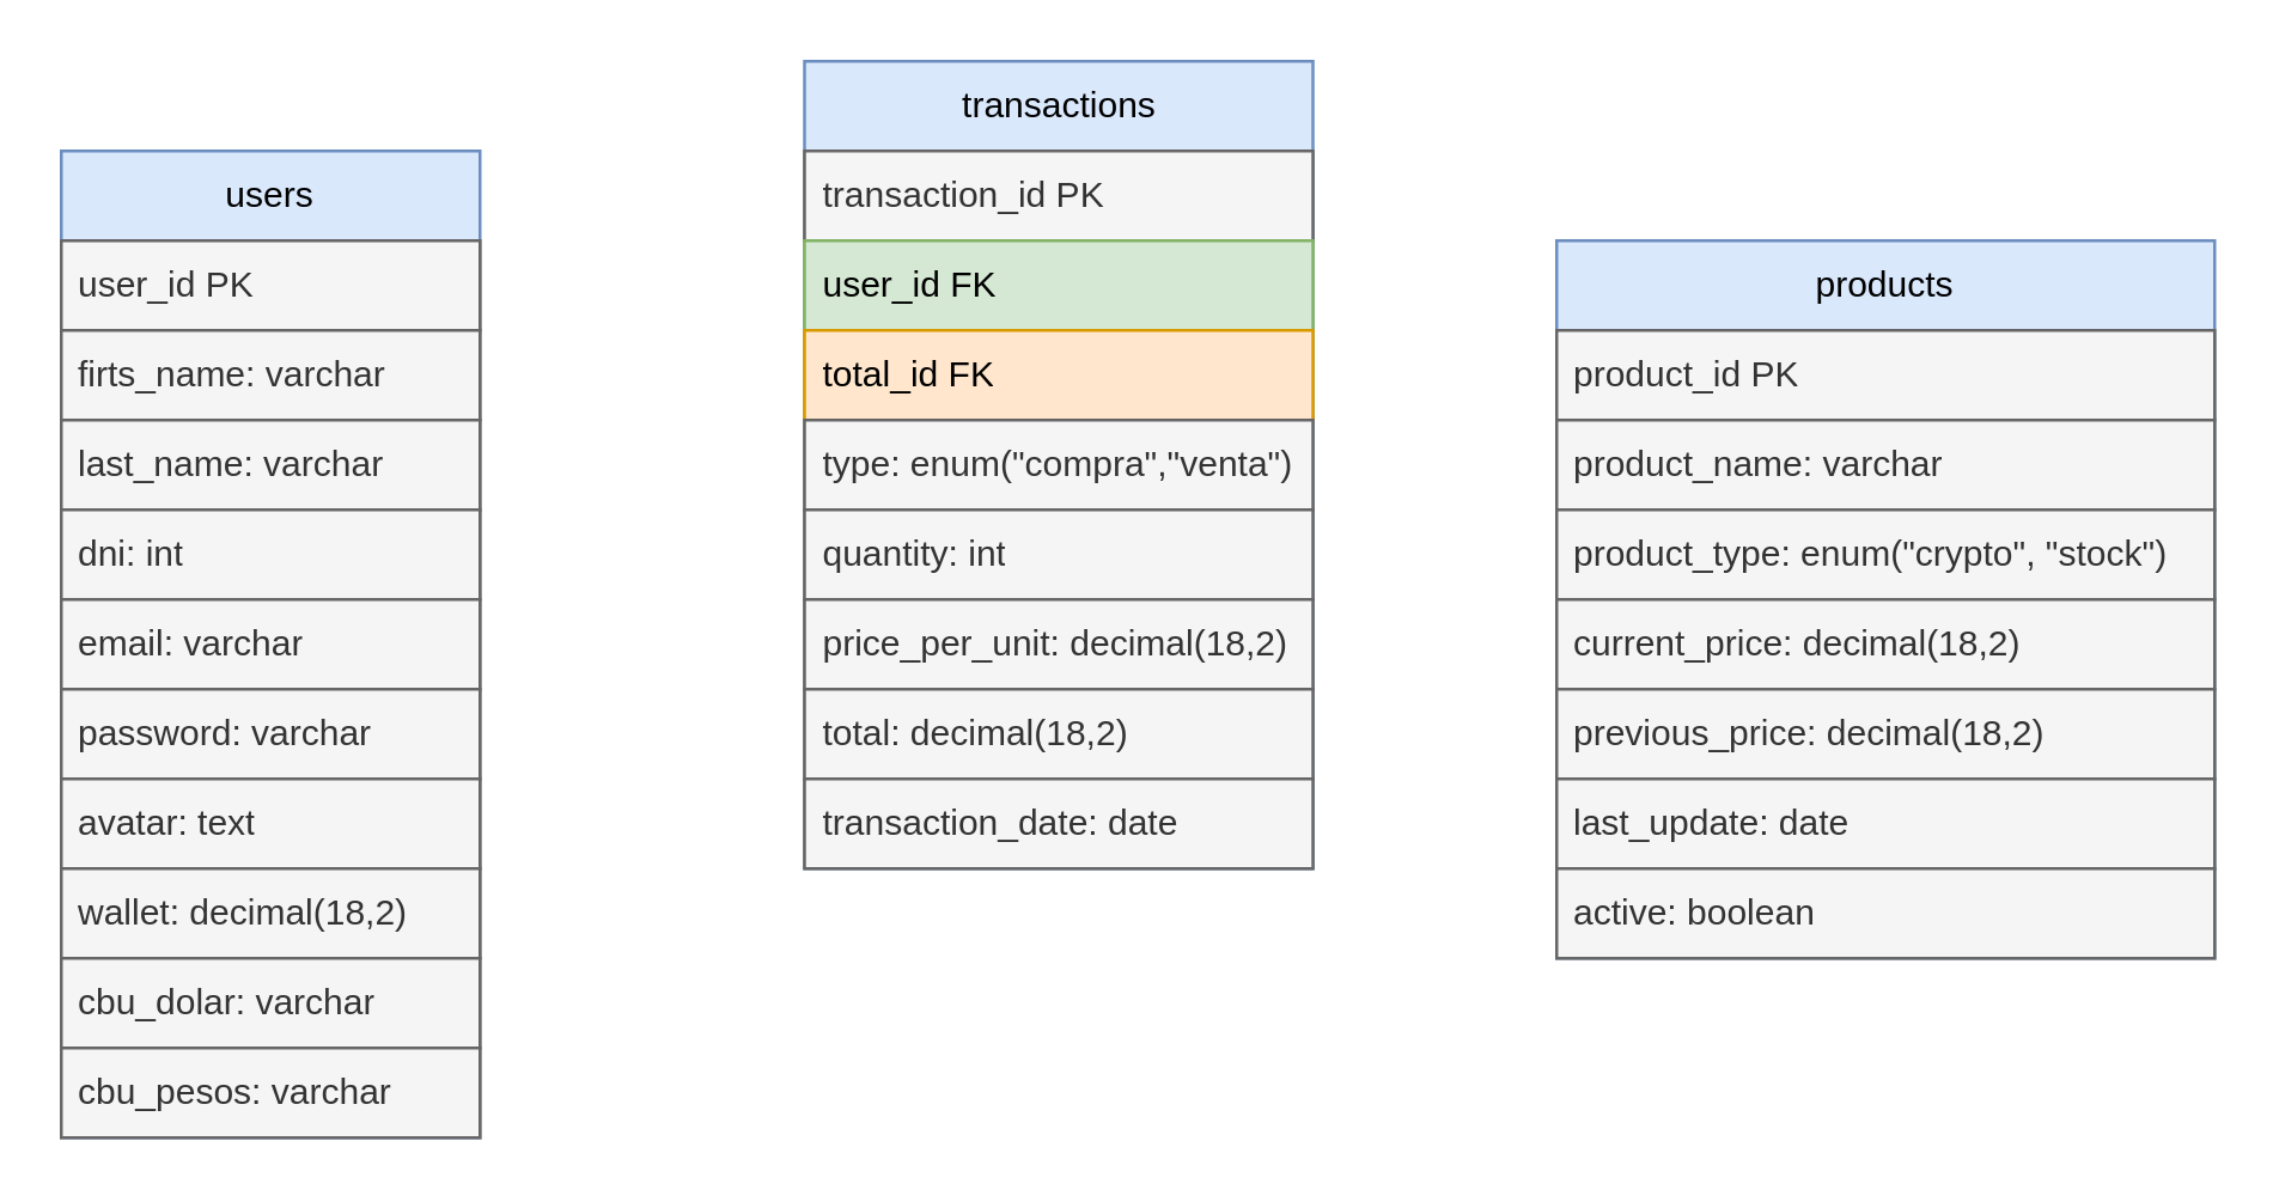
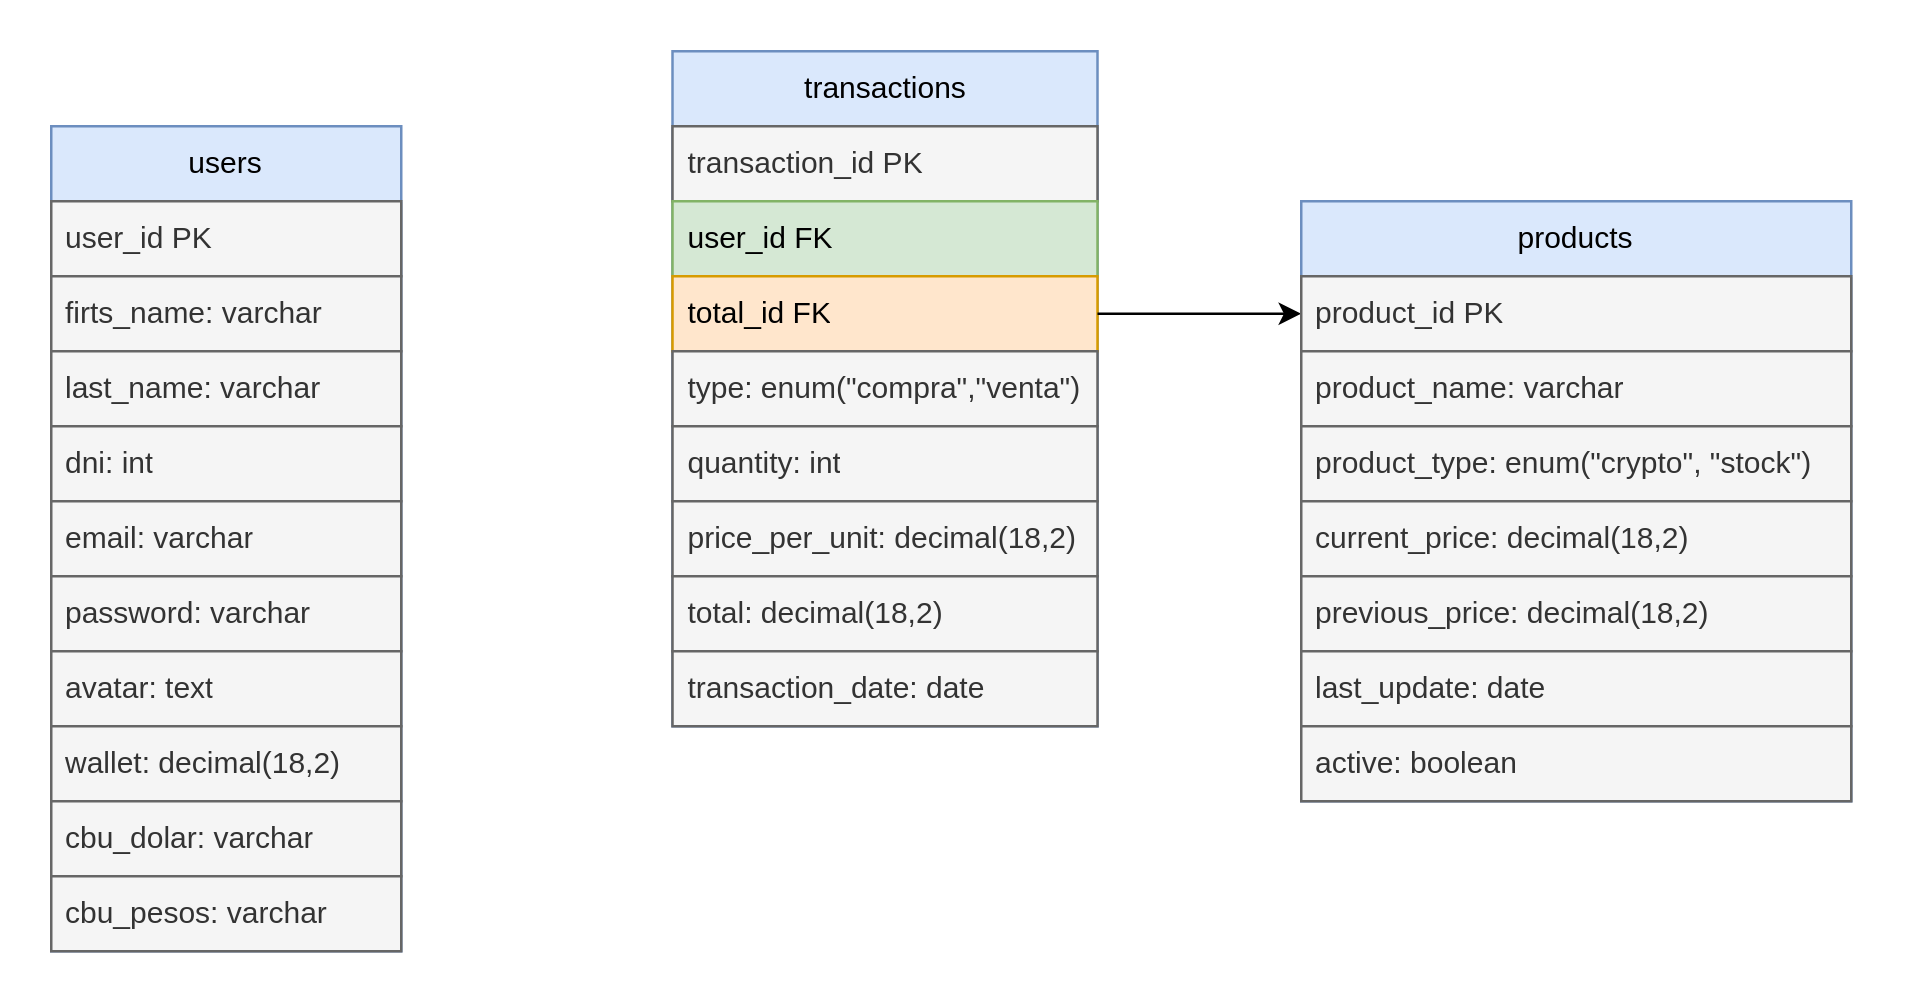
  <mxCell id="0" />
  <mxCell id="1" parent="0" />
  <mxCell id="2" value="users" style="swimlane;fontStyle=0;childLayout=stackLayout;horizontal=1;startSize=30;horizontalStack=0;resizeParent=1;resizeParentMax=0;resizeLast=0;collapsible=1;marginBottom=0;whiteSpace=wrap;html=1;fillColor=#dae8fc;strokeColor=#6c8ebf;" vertex="1" parent="1"><mxGeometry x="20" y="50" width="140" height="330" as="geometry" /></mxCell>
  <mxCell id="3" value="user_id PK" style="text;align=left;verticalAlign=middle;spacingLeft=4;spacingRight=4;overflow=hidden;points=[[0,0.5],[1,0.5]];portConstraint=eastwest;rotatable=0;whiteSpace=wrap;html=1;fillColor=#f5f5f5;fontColor=#333333;strokeColor=#666666;" vertex="1" parent="2"><mxGeometry y="30" width="140" height="30" as="geometry" /></mxCell>
  <mxCell id="4" value="firts_name: varchar&amp;nbsp;" style="text;strokeColor=#666666;fillColor=#f5f5f5;align=left;verticalAlign=middle;spacingLeft=4;spacingRight=4;overflow=hidden;points=[[0,0.5],[1,0.5]];portConstraint=eastwest;rotatable=0;whiteSpace=wrap;html=1;fontColor=#333333;" vertex="1" parent="2"><mxGeometry y="60" width="140" height="30" as="geometry" /></mxCell>
  <mxCell id="5" value="last_name: varchar" style="text;strokeColor=#666666;fillColor=#f5f5f5;align=left;verticalAlign=middle;spacingLeft=4;spacingRight=4;overflow=hidden;points=[[0,0.5],[1,0.5]];portConstraint=eastwest;rotatable=0;whiteSpace=wrap;html=1;fontColor=#333333;" vertex="1" parent="2"><mxGeometry y="90" width="140" height="30" as="geometry" /></mxCell>
  <mxCell id="6" value="dni: int" style="text;strokeColor=#666666;fillColor=#f5f5f5;align=left;verticalAlign=middle;spacingLeft=4;spacingRight=4;overflow=hidden;points=[[0,0.5],[1,0.5]];portConstraint=eastwest;rotatable=0;whiteSpace=wrap;html=1;fontColor=#333333;" vertex="1" parent="2"><mxGeometry y="120" width="140" height="30" as="geometry" /></mxCell>
  <mxCell id="7" value="email: varchar" style="text;strokeColor=#666666;fillColor=#f5f5f5;align=left;verticalAlign=middle;spacingLeft=4;spacingRight=4;overflow=hidden;points=[[0,0.5],[1,0.5]];portConstraint=eastwest;rotatable=0;whiteSpace=wrap;html=1;fontColor=#333333;" vertex="1" parent="2"><mxGeometry y="150" width="140" height="30" as="geometry" /></mxCell>
  <mxCell id="8" value="password: varchar" style="text;strokeColor=#666666;fillColor=#f5f5f5;align=left;verticalAlign=middle;spacingLeft=4;spacingRight=4;overflow=hidden;points=[[0,0.5],[1,0.5]];portConstraint=eastwest;rotatable=0;whiteSpace=wrap;html=1;fontColor=#333333;" vertex="1" parent="2"><mxGeometry y="180" width="140" height="30" as="geometry" /></mxCell>
  <mxCell id="9" value="avatar: text" style="text;strokeColor=#666666;fillColor=#f5f5f5;align=left;verticalAlign=middle;spacingLeft=4;spacingRight=4;overflow=hidden;points=[[0,0.5],[1,0.5]];portConstraint=eastwest;rotatable=0;whiteSpace=wrap;html=1;fontColor=#333333;" vertex="1" parent="2"><mxGeometry y="210" width="140" height="30" as="geometry" /></mxCell>
  <mxCell id="10" value="wallet: decimal(18,2)" style="text;strokeColor=#666666;fillColor=#f5f5f5;align=left;verticalAlign=middle;spacingLeft=4;spacingRight=4;overflow=hidden;points=[[0,0.5],[1,0.5]];portConstraint=eastwest;rotatable=0;whiteSpace=wrap;html=1;fontColor=#333333;" vertex="1" parent="2"><mxGeometry y="240" width="140" height="30" as="geometry" /></mxCell>
  <mxCell id="11" value="cbu_dolar: varchar" style="text;strokeColor=#666666;fillColor=#f5f5f5;align=left;verticalAlign=middle;spacingLeft=4;spacingRight=4;overflow=hidden;points=[[0,0.5],[1,0.5]];portConstraint=eastwest;rotatable=0;whiteSpace=wrap;html=1;fontColor=#333333;" vertex="1" parent="2"><mxGeometry y="270" width="140" height="30" as="geometry" /></mxCell>
  <mxCell id="12" value="cbu_pesos: varchar" style="text;strokeColor=#666666;fillColor=#f5f5f5;align=left;verticalAlign=middle;spacingLeft=4;spacingRight=4;overflow=hidden;points=[[0,0.5],[1,0.5]];portConstraint=eastwest;rotatable=0;whiteSpace=wrap;html=1;fontColor=#333333;" vertex="1" parent="2"><mxGeometry y="300" width="140" height="30" as="geometry" /></mxCell>
  <mxCell id="13" value="transactions" style="swimlane;fontStyle=0;childLayout=stackLayout;horizontal=1;startSize=30;horizontalStack=0;resizeParent=1;resizeParentMax=0;resizeLast=0;collapsible=1;marginBottom=0;whiteSpace=wrap;html=1;glass=0;rounded=0;labelBackgroundColor=none;fillColor=#dae8fc;strokeColor=#6c8ebf;" vertex="1" parent="1"><mxGeometry x="268.5" y="20" width="170" height="270" as="geometry" /></mxCell>
  <mxCell id="14" value="transaction_id PK" style="text;strokeColor=#666666;fillColor=#f5f5f5;align=left;verticalAlign=middle;spacingLeft=4;spacingRight=4;overflow=hidden;points=[[0,0.5],[1,0.5]];portConstraint=eastwest;rotatable=0;whiteSpace=wrap;html=1;fontColor=#333333;" vertex="1" parent="13"><mxGeometry y="30" width="170" height="30" as="geometry" /></mxCell>
  <mxCell id="15" value="user_id FK" style="text;strokeColor=#82b366;fillColor=#d5e8d4;align=left;verticalAlign=middle;spacingLeft=4;spacingRight=4;overflow=hidden;points=[[0,0.5],[1,0.5]];portConstraint=eastwest;rotatable=0;whiteSpace=wrap;html=1;" vertex="1" parent="13"><mxGeometry y="60" width="170" height="30" as="geometry" /></mxCell>
  <mxCell id="16" value="total_id FK" style="text;strokeColor=#d79b00;fillColor=#ffe6cc;align=left;verticalAlign=middle;spacingLeft=4;spacingRight=4;overflow=hidden;points=[[0,0.5],[1,0.5]];portConstraint=eastwest;rotatable=0;whiteSpace=wrap;html=1;" vertex="1" parent="13"><mxGeometry y="90" width="170" height="30" as="geometry" /></mxCell>
  <mxCell id="17" value="type: enum(&quot;compra&quot;,&quot;venta&quot;)" style="text;strokeColor=#666666;fillColor=#f5f5f5;align=left;verticalAlign=middle;spacingLeft=4;spacingRight=4;overflow=hidden;points=[[0,0.5],[1,0.5]];portConstraint=eastwest;rotatable=0;whiteSpace=wrap;html=1;fontColor=#333333;" vertex="1" parent="13"><mxGeometry y="120" width="170" height="30" as="geometry" /></mxCell>
  <mxCell id="18" value="quantity: int" style="text;strokeColor=#666666;fillColor=#f5f5f5;align=left;verticalAlign=middle;spacingLeft=4;spacingRight=4;overflow=hidden;points=[[0,0.5],[1,0.5]];portConstraint=eastwest;rotatable=0;whiteSpace=wrap;html=1;fontColor=#333333;" vertex="1" parent="13"><mxGeometry y="150" width="170" height="30" as="geometry" /></mxCell>
  <mxCell id="19" value="price_per_unit: decimal(18,2)" style="text;strokeColor=#666666;fillColor=#f5f5f5;align=left;verticalAlign=middle;spacingLeft=4;spacingRight=4;overflow=hidden;points=[[0,0.5],[1,0.5]];portConstraint=eastwest;rotatable=0;whiteSpace=wrap;html=1;fontColor=#333333;" vertex="1" parent="13"><mxGeometry y="180" width="170" height="30" as="geometry" /></mxCell>
  <mxCell id="20" value="total: decimal(18,2)" style="text;strokeColor=#666666;fillColor=#f5f5f5;align=left;verticalAlign=middle;spacingLeft=4;spacingRight=4;overflow=hidden;points=[[0,0.5],[1,0.5]];portConstraint=eastwest;rotatable=0;whiteSpace=wrap;html=1;fontColor=#333333;" vertex="1" parent="13"><mxGeometry y="210" width="170" height="30" as="geometry" /></mxCell>
  <mxCell id="21" value="transaction_date: date" style="text;strokeColor=#666666;fillColor=#f5f5f5;align=left;verticalAlign=middle;spacingLeft=4;spacingRight=4;overflow=hidden;points=[[0,0.5],[1,0.5]];portConstraint=eastwest;rotatable=0;whiteSpace=wrap;html=1;fontColor=#333333;" vertex="1" parent="13"><mxGeometry y="240" width="170" height="30" as="geometry" /></mxCell>
+ <mxCell id="22" style="edgeStyle=orthogonalEdgeStyle;rounded=0;orthogonalLoop=1;jettySize=auto;html=1;exitX=1;exitY=0.5;exitDx=0;exitDy=0;entryX=0;entryY=0.5;entryDx=0;entryDy=0;" edge="1" parent="1" source="16" target="24"><mxGeometry relative="1" as="geometry"><mxPoint x="580" y="90" as="sourcePoint" /><mxPoint x="520" y="135" as="targetPoint" /></mxGeometry></mxCell>
  <mxCell id="23" value="products" style="swimlane;fontStyle=0;childLayout=stackLayout;horizontal=1;startSize=30;horizontalStack=0;resizeParent=1;resizeParentMax=0;resizeLast=0;collapsible=1;marginBottom=0;whiteSpace=wrap;html=1;fillColor=#dae8fc;strokeColor=#6c8ebf;" vertex="1" parent="1"><mxGeometry x="520" y="80" width="220" height="240" as="geometry" /></mxCell>
  <mxCell id="24" value="product_id PK" style="text;strokeColor=#666666;fillColor=#f5f5f5;align=left;verticalAlign=middle;spacingLeft=4;spacingRight=4;overflow=hidden;points=[[0,0.5],[1,0.5]];portConstraint=eastwest;rotatable=0;whiteSpace=wrap;html=1;fontColor=#333333;" vertex="1" parent="23"><mxGeometry y="30" width="220" height="30" as="geometry" /></mxCell>
  <mxCell id="25" value="product_name: varchar&amp;nbsp;" style="text;strokeColor=#666666;fillColor=#f5f5f5;align=left;verticalAlign=middle;spacingLeft=4;spacingRight=4;overflow=hidden;points=[[0,0.5],[1,0.5]];portConstraint=eastwest;rotatable=0;whiteSpace=wrap;html=1;fontColor=#333333;" vertex="1" parent="23"><mxGeometry y="60" width="220" height="30" as="geometry" /></mxCell>
  <mxCell id="26" value="product_type: enum(&quot;crypto&quot;, &quot;stock&quot;)&amp;nbsp;" style="text;strokeColor=#666666;fillColor=#f5f5f5;align=left;verticalAlign=middle;spacingLeft=4;spacingRight=4;overflow=hidden;points=[[0,0.5],[1,0.5]];portConstraint=eastwest;rotatable=0;whiteSpace=wrap;html=1;fontColor=#333333;" vertex="1" parent="23"><mxGeometry y="90" width="220" height="30" as="geometry" /></mxCell>
  <mxCell id="27" value="current_price:&amp;nbsp;&lt;span style=&quot;color: rgb(51, 51, 51);&quot;&gt;decimal(18,2)&lt;/span&gt;" style="text;strokeColor=#666666;fillColor=#f5f5f5;align=left;verticalAlign=middle;spacingLeft=4;spacingRight=4;overflow=hidden;points=[[0,0.5],[1,0.5]];portConstraint=eastwest;rotatable=0;whiteSpace=wrap;html=1;fontColor=#333333;" vertex="1" parent="23"><mxGeometry y="120" width="220" height="30" as="geometry" /></mxCell>
  <mxCell id="28" value="previous_price:&amp;nbsp;&lt;span style=&quot;color: rgb(51, 51, 51);&quot;&gt;decimal(18,2)&lt;/span&gt;" style="text;strokeColor=#666666;fillColor=#f5f5f5;align=left;verticalAlign=middle;spacingLeft=4;spacingRight=4;overflow=hidden;points=[[0,0.5],[1,0.5]];portConstraint=eastwest;rotatable=0;whiteSpace=wrap;html=1;fontColor=#333333;" vertex="1" parent="23"><mxGeometry y="150" width="220" height="30" as="geometry" /></mxCell>
  <mxCell id="29" value="last_update:&amp;nbsp;&lt;span style=&quot;color: rgb(51, 51, 51);&quot;&gt;date&lt;/span&gt;" style="text;strokeColor=#666666;fillColor=#f5f5f5;align=left;verticalAlign=middle;spacingLeft=4;spacingRight=4;overflow=hidden;points=[[0,0.5],[1,0.5]];portConstraint=eastwest;rotatable=0;whiteSpace=wrap;html=1;fontColor=#333333;" vertex="1" parent="23"><mxGeometry y="180" width="220" height="30" as="geometry" /></mxCell>
  <mxCell id="30" value="active: boolean" style="text;strokeColor=#666666;fillColor=#f5f5f5;align=left;verticalAlign=middle;spacingLeft=4;spacingRight=4;overflow=hidden;points=[[0,0.5],[1,0.5]];portConstraint=eastwest;rotatable=0;whiteSpace=wrap;html=1;fontColor=#333333;" vertex="1" parent="23"><mxGeometry y="210" width="220" height="30" as="geometry" /></mxCell>
